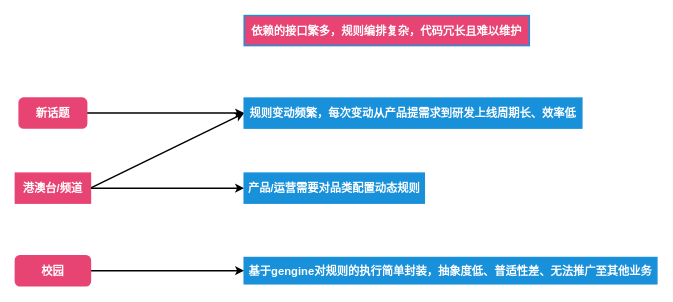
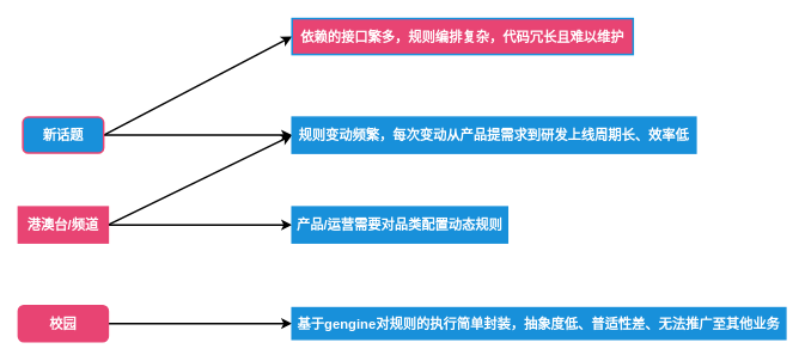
  <mxCell id="0" />
  <mxCell id="1" parent="0" />
  <mxCell id="2" style="edgeStyle=orthogonalEdgeStyle;rounded=0;orthogonalLoop=1;jettySize=auto;html=1;entryX=0;entryY=0.5;entryDx=0;entryDy=0;strokeWidth=2;" edge="1" parent="1" source="4" target="10"><mxGeometry relative="1" as="geometry" /></mxCell>
- <mxCell id="4" value="&lt;font color=&quot;#ffffff&quot; style=&quot;font-size: 15px;&quot;&gt;&lt;b&gt;新话题&lt;/b&gt;&lt;/font&gt;" style="rounded=1;whiteSpace=wrap;html=1;fillColor=#E84473;strokeColor=#E84473;strokeWidth=2;" vertex="1" parent="1"><mxGeometry x="25" y="130" width="90" height="40" as="geometry" /></mxCell>
+ <mxCell id="3" style="edgeStyle=none;rounded=0;orthogonalLoop=1;jettySize=auto;html=1;entryX=0;entryY=0.5;entryDx=0;entryDy=0;exitX=1;exitY=0.5;exitDx=0;exitDy=0;strokeWidth=2;" edge="1" parent="1" source="4" target="12"><mxGeometry relative="1" as="geometry" /></mxCell>
+ <mxCell id="4" value="&lt;font color=&quot;#ffffff&quot; style=&quot;font-size: 15px;&quot;&gt;&lt;b&gt;新话题&lt;/b&gt;&lt;/font&gt;" style="rounded=1;whiteSpace=wrap;html=1;fillColor=#1890da;strokeColor=#E84473;strokeWidth=2;" vertex="1" parent="1"><mxGeometry x="25" y="130" width="90" height="40" as="geometry" /></mxCell>
  <mxCell id="5" style="edgeStyle=orthogonalEdgeStyle;rounded=0;orthogonalLoop=1;jettySize=auto;html=1;entryX=0;entryY=0.5;entryDx=0;entryDy=0;strokeWidth=2;" edge="1" parent="1" source="7" target="11"><mxGeometry relative="1" as="geometry" /></mxCell>
  <mxCell id="6" style="edgeStyle=none;rounded=0;orthogonalLoop=1;jettySize=auto;html=1;entryX=0;entryY=0.5;entryDx=0;entryDy=0;exitX=1;exitY=0.5;exitDx=0;exitDy=0;strokeWidth=2;" edge="1" parent="1" source="7" target="10"><mxGeometry relative="1" as="geometry"><mxPoint x="125" y="240" as="sourcePoint" /></mxGeometry></mxCell>
  <mxCell id="7" value="&lt;font color=&quot;#ffffff&quot; style=&quot;font-size: 15px;&quot;&gt;&lt;b&gt;港澳台/频道&lt;/b&gt;&lt;/font&gt;" style="whiteSpace=wrap;html=1;fillColor=#E84473;strokeColor=#E84473;strokeWidth=2;rounded=0;" vertex="1" parent="1"><mxGeometry x="20" y="230" width="100" height="40" as="geometry" /></mxCell>
  <mxCell id="8" style="edgeStyle=orthogonalEdgeStyle;rounded=0;orthogonalLoop=1;jettySize=auto;html=1;entryX=0;entryY=0.5;entryDx=0;entryDy=0;strokeWidth=2;" edge="1" parent="1" source="9" target="13"><mxGeometry relative="1" as="geometry"><mxPoint x="315" y="360" as="targetPoint" /></mxGeometry></mxCell>
  <mxCell id="9" value="&lt;font color=&quot;#ffffff&quot; style=&quot;font-size: 15px;&quot;&gt;&lt;b&gt;校园&lt;/b&gt;&lt;/font&gt;" style="rounded=1;whiteSpace=wrap;html=1;fillColor=#E84473;strokeColor=#E84473;strokeWidth=2;" vertex="1" parent="1"><mxGeometry x="20" y="340" width="100" height="40" as="geometry" /></mxCell>
  <mxCell id="10" value="&lt;font color=&quot;#ffffff&quot; style=&quot;font-size: 15px;&quot;&gt;&lt;b&gt;规则变动频繁，每次变动从产品提需求到研发上线周期长、效率低&lt;/b&gt;&lt;/font&gt;" style="rounded=0;whiteSpace=wrap;html=1;fillColor=#1890DA;strokeColor=#1890DA;strokeWidth=2;" vertex="1" parent="1"><mxGeometry x="325" y="130" width="450" height="40" as="geometry" /></mxCell>
  <mxCell id="11" value="&lt;font color=&quot;#ffffff&quot;&gt;&lt;span style=&quot;font-size: 15px;&quot;&gt;&lt;b&gt;产品/运营需要对品类配置动态规则&lt;/b&gt;&lt;/span&gt;&lt;/font&gt;" style="rounded=0;whiteSpace=wrap;html=1;fillColor=#1890DA;strokeColor=#1890DA;strokeWidth=2;" vertex="1" parent="1"><mxGeometry x="325" y="230" width="240" height="40" as="geometry" /></mxCell>
  <mxCell id="12" value="&lt;font color=&quot;#ffffff&quot; style=&quot;font-size: 15px;&quot;&gt;&lt;b&gt;依赖的接口繁多，规则编排复杂，代码冗长且难以维护&lt;/b&gt;&lt;/font&gt;" style="rounded=0;whiteSpace=wrap;html=1;fillColor=#e84473;strokeColor=#1890DA;strokeWidth=2;" vertex="1" parent="1"><mxGeometry x="325" y="20" width="380" height="40" as="geometry" /></mxCell>
  <mxCell id="13" value="&lt;font color=&quot;#ffffff&quot; style=&quot;font-size: 15px;&quot;&gt;&lt;b&gt;基于gengine对规则的执行简单封装，抽象度低、普适性差、无法推广至其他业务&lt;/b&gt;&lt;/font&gt;" style="rounded=0;whiteSpace=wrap;html=1;fillColor=#1890DA;strokeColor=#1890DA;strokeWidth=2;" vertex="1" parent="1"><mxGeometry x="325" y="342.5" width="550" height="35" as="geometry" /></mxCell>
